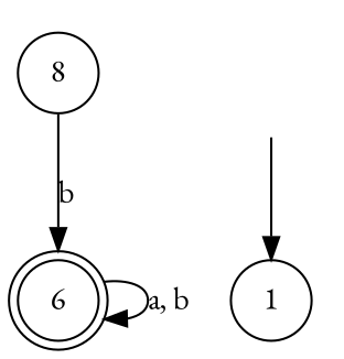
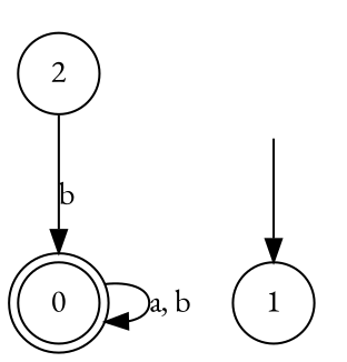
  digraph {
    fontname="EB Garamond"
    rankdir=TB
    node [fontname="EB Garamond" shape=circle]
    edge [fontname="EB Garamond"]
-   0 [shape=doublecircle label=6]
+   0 [shape=doublecircle]
    fake0 [style=invisible]
    1
-   2 [label=8]
+   2
    0 -> 0 [label="a, b"]
    fake0 -> 1
    2 -> 0 [label=b]
  }
